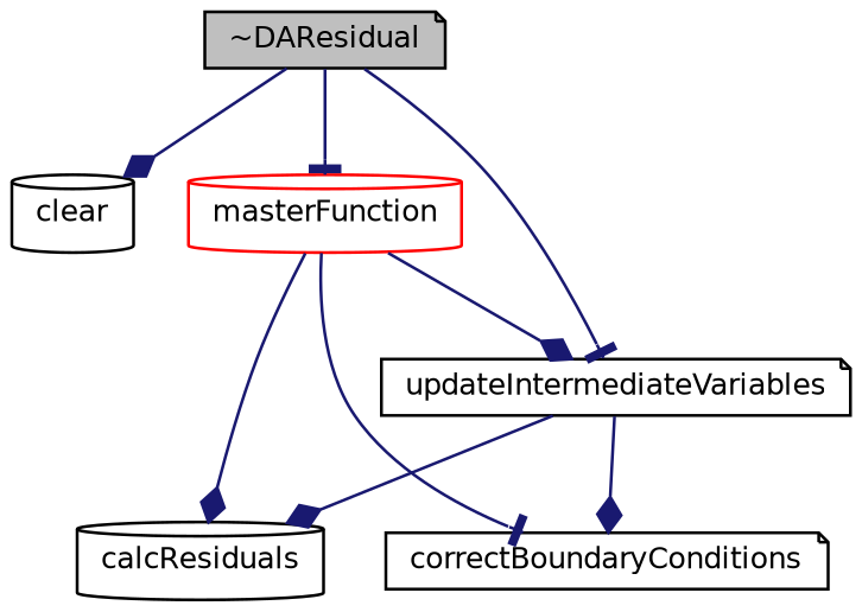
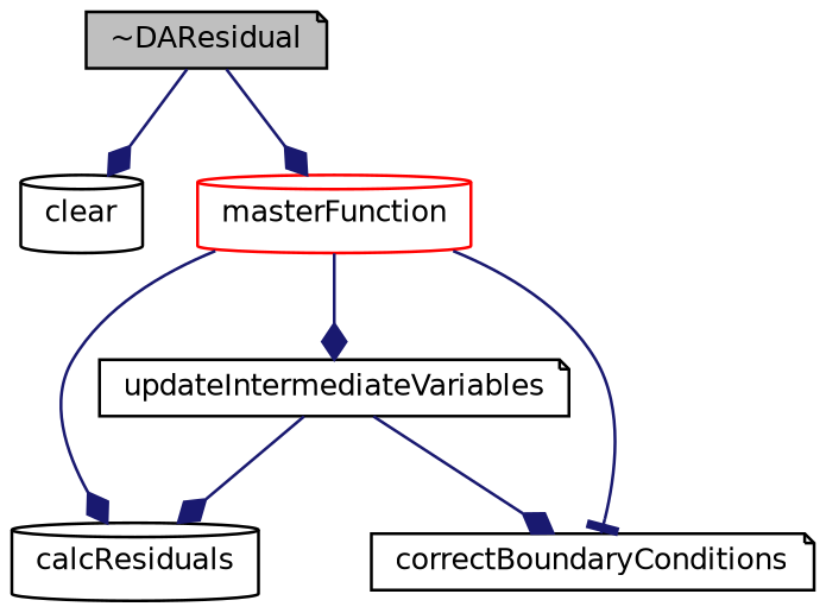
  digraph {
    rankdir=TB
    node [color=black fontname=Helvetica fontsize=10 shape=note]
    edge [arrowhead=diamond color=midnightblue fontname=Helvetica fontsize=10 labelfontname=Helvetica labelfontsize=10 style=solid]
    n1 [fillcolor=grey75 fontcolor=black height=0.2 label="~DAResidual" style=filled width=0.4]
    n2 [height=0.2 label=clear shape=cylinder width=0.4]
    n3 [color=red height=0.2 label=masterFunction shape=cylinder width=0.4]
    n4 [height=0.2 label=updateIntermediateVariables width=0.4]
    n5 [height=0.2 label=calcResiduals shape=cylinder width=0.4]
    n6 [height=0.2 label=correctBoundaryConditions width=0.4]
    n1 -> n2
-   n1 -> n3 [arrowhead=tee]
-   n1 -> n4 [arrowhead=tee]
+   n1 -> n3
    n3 -> n4
    n3 -> n5
    n3 -> n6 [arrowhead=tee]
    n4 -> n5
    n4 -> n6
  }
